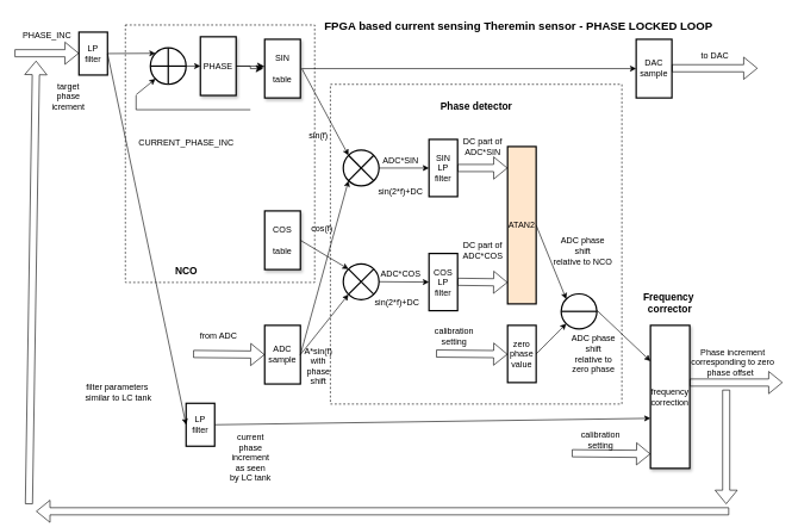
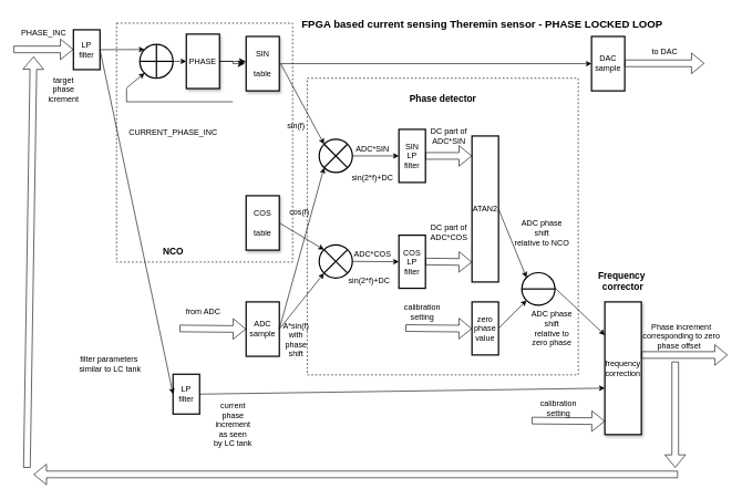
  <mxCell id="0" />
  <mxCell id="1" parent="0" />
  <mxCell id="2" value="" style="rounded=0;whiteSpace=wrap;html=1;fillColor=none;dashed=1;" vertex="1" parent="1"><mxGeometry x="175" y="34" width="265" height="360" as="geometry" /></mxCell>
  <mxCell id="3" value="" style="rounded=0;whiteSpace=wrap;html=1;fillColor=none;dashed=1;" vertex="1" parent="1"><mxGeometry x="462" y="117" width="408" height="447" as="geometry" /></mxCell>
  <mxCell id="4" value="PHASE" style="rounded=0;whiteSpace=wrap;html=1;strokeWidth=2;shadow=1;" parent="1" vertex="1"><mxGeometry x="280" y="50.5" width="50" height="82" as="geometry" /></mxCell>
  <mxCell id="5" value="LP &lt;br&gt;filter" style="rounded=0;whiteSpace=wrap;html=1;strokeWidth=2;" parent="1" vertex="1"><mxGeometry x="110" y="44" width="40" height="60" as="geometry" /></mxCell>
  <mxCell id="6" value="PHASE_INC" style="text;html=1;align=center;verticalAlign=middle;resizable=0;points=[];autosize=1;strokeColor=none;fillColor=none;" parent="1" vertex="1"><mxGeometry x="20" y="34" width="90" height="30" as="geometry" /></mxCell>
  <mxCell id="7" style="edgeStyle=orthogonalEdgeStyle;rounded=0;orthogonalLoop=1;jettySize=auto;html=1;exitX=1;exitY=0.5;exitDx=0;exitDy=0;entryX=0;entryY=0.5;entryDx=0;entryDy=0;" parent="1" source="8" target="4" edge="1"><mxGeometry relative="1" as="geometry" /></mxCell>
  <mxCell id="8" value="" style="shape=orEllipse;perimeter=ellipsePerimeter;whiteSpace=wrap;html=1;backgroundOutline=1;strokeWidth=2;shadow=0;" parent="1" vertex="1"><mxGeometry x="210" y="66" width="50" height="51" as="geometry" /></mxCell>
  <mxCell id="9" value="SIN&lt;br&gt;&lt;br&gt;table" style="rounded=0;whiteSpace=wrap;html=1;strokeWidth=2;perimeterSpacing=2;shadow=1;" parent="1" vertex="1"><mxGeometry x="370" y="54" width="50" height="82" as="geometry" /></mxCell>
  <mxCell id="10" value="COS&lt;br&gt;&lt;br&gt;table" style="rounded=0;whiteSpace=wrap;html=1;strokeWidth=2;shadow=1;" parent="1" vertex="1"><mxGeometry x="370" y="294" width="50" height="82" as="geometry" /></mxCell>
  <mxCell id="11" value="" style="edgeStyle=elbowEdgeStyle;elbow=horizontal;endArrow=classic;html=1;curved=0;rounded=0;endSize=8;startSize=8;entryX=0;entryY=0.5;entryDx=0;entryDy=0;exitX=1;exitY=0.5;exitDx=0;exitDy=0;" parent="1" source="4" edge="1"><mxGeometry width="50" height="50" relative="1" as="geometry"><mxPoint x="290" y="251" as="sourcePoint" /><mxPoint x="370" y="92" as="targetPoint" /></mxGeometry></mxCell>
  <mxCell id="12" value="" style="edgeStyle=elbowEdgeStyle;elbow=horizontal;endArrow=classic;html=1;curved=0;rounded=0;endSize=8;startSize=8;exitX=1;exitY=0.5;exitDx=0;exitDy=0;" parent="1" source="4" target="9" edge="1"><mxGeometry width="50" height="50" relative="1" as="geometry"><mxPoint x="240" y="314" as="sourcePoint" /><mxPoint x="290" y="264" as="targetPoint" /></mxGeometry></mxCell>
  <mxCell id="13" value="" style="shape=sumEllipse;perimeter=ellipsePerimeter;whiteSpace=wrap;html=1;backgroundOutline=1;strokeWidth=2;" parent="1" vertex="1"><mxGeometry x="480" y="209" width="50" height="50" as="geometry" /></mxCell>
  <mxCell id="14" value="" style="shape=sumEllipse;perimeter=ellipsePerimeter;whiteSpace=wrap;html=1;backgroundOutline=1;strokeWidth=2;" parent="1" vertex="1"><mxGeometry x="480" y="368" width="50" height="50" as="geometry" /></mxCell>
  <mxCell id="15" value="" style="endArrow=classic;html=1;rounded=0;entryX=0;entryY=0;entryDx=0;entryDy=0;exitX=1;exitY=0.5;exitDx=0;exitDy=0;" parent="1" source="9" target="13" edge="1"><mxGeometry width="50" height="50" relative="1" as="geometry"><mxPoint x="450" y="117" as="sourcePoint" /><mxPoint x="518.787" y="145.787" as="targetPoint" /></mxGeometry></mxCell>
  <mxCell id="16" value="" style="endArrow=classic;html=1;rounded=0;entryX=0;entryY=0;entryDx=0;entryDy=0;exitX=1;exitY=0.5;exitDx=0;exitDy=0;" parent="1" source="10" target="14" edge="1"><mxGeometry width="50" height="50" relative="1" as="geometry"><mxPoint x="450" y="384" as="sourcePoint" /><mxPoint x="505" y="418" as="targetPoint" /></mxGeometry></mxCell>
  <mxCell id="17" value="ADC&lt;br&gt;sample" style="rounded=0;whiteSpace=wrap;html=1;strokeWidth=2;" parent="1" vertex="1"><mxGeometry x="370" y="454" width="50" height="82" as="geometry" /></mxCell>
  <mxCell id="18" value="" style="shape=flexArrow;endArrow=classic;html=1;rounded=0;entryX=0;entryY=0.5;entryDx=0;entryDy=0;" parent="1" target="17" edge="1"><mxGeometry width="50" height="50" relative="1" as="geometry"><mxPoint x="270" y="494" as="sourcePoint" /><mxPoint x="380" y="518" as="targetPoint" /></mxGeometry></mxCell>
  <mxCell id="19" value="" style="endArrow=classic;html=1;rounded=0;entryX=0;entryY=1;entryDx=0;entryDy=0;exitX=1;exitY=0.5;exitDx=0;exitDy=0;" parent="1" source="17" target="13" edge="1"><mxGeometry width="50" height="50" relative="1" as="geometry"><mxPoint x="450" y="454" as="sourcePoint" /><mxPoint x="380" y="334" as="targetPoint" /></mxGeometry></mxCell>
  <mxCell id="20" value="" style="endArrow=classic;html=1;rounded=0;entryX=0;entryY=1;entryDx=0;entryDy=0;exitX=1;exitY=0.5;exitDx=0;exitDy=0;" parent="1" source="17" target="14" edge="1"><mxGeometry width="50" height="50" relative="1" as="geometry"><mxPoint x="450" y="508" as="sourcePoint" /><mxPoint x="500" y="458" as="targetPoint" /></mxGeometry></mxCell>
  <mxCell id="21" value="" style="endArrow=classic;html=1;rounded=0;exitX=1;exitY=0.5;exitDx=0;exitDy=0;entryX=0;entryY=0.5;entryDx=0;entryDy=0;" parent="1" source="13" target="33" edge="1"><mxGeometry width="50" height="50" relative="1" as="geometry"><mxPoint x="590" y="164" as="sourcePoint" /><mxPoint x="570" y="234" as="targetPoint" /></mxGeometry></mxCell>
  <mxCell id="22" value="" style="endArrow=classic;html=1;rounded=0;exitX=1;exitY=0.5;exitDx=0;exitDy=0;entryX=0;entryY=0.5;entryDx=0;entryDy=0;" parent="1" source="14" target="32" edge="1"><mxGeometry width="50" height="50" relative="1" as="geometry"><mxPoint x="570" y="428" as="sourcePoint" /><mxPoint x="570" y="393" as="targetPoint" /></mxGeometry></mxCell>
  <mxCell id="23" value="DAC&lt;br&gt;sample" style="rounded=0;whiteSpace=wrap;html=1;strokeWidth=2;" parent="1" vertex="1"><mxGeometry x="890" y="54" width="50" height="82" as="geometry" /></mxCell>
  <mxCell id="24" value="" style="endArrow=classic;html=1;rounded=0;entryX=0;entryY=0.5;entryDx=0;entryDy=0;exitX=1;exitY=0.5;exitDx=0;exitDy=0;" parent="1" source="9" target="23" edge="1"><mxGeometry width="50" height="50" relative="1" as="geometry"><mxPoint x="471" y="62" as="sourcePoint" /><mxPoint x="570" y="128" as="targetPoint" /></mxGeometry></mxCell>
  <mxCell id="25" value="" style="shape=flexArrow;endArrow=classic;html=1;rounded=0;entryX=0;entryY=0.5;entryDx=0;entryDy=0;" parent="1" edge="1"><mxGeometry width="50" height="50" relative="1" as="geometry"><mxPoint x="940" y="94.5" as="sourcePoint" /><mxPoint x="1060" y="94.5" as="targetPoint" /></mxGeometry></mxCell>
  <mxCell id="26" value="" style="endArrow=classic;html=1;rounded=0;entryX=0;entryY=0;entryDx=0;entryDy=0;exitX=1;exitY=0.5;exitDx=0;exitDy=0;" parent="1" source="5" target="8" edge="1"><mxGeometry width="50" height="50" relative="1" as="geometry"><mxPoint x="150" y="31.5" as="sourcePoint" /><mxPoint x="200" y="-18.5" as="targetPoint" /></mxGeometry></mxCell>
  <mxCell id="27" value="" style="endArrow=none;html=1;rounded=0;" parent="1" edge="1"><mxGeometry width="50" height="50" relative="1" as="geometry"><mxPoint x="190" y="152.5" as="sourcePoint" /><mxPoint x="350" y="152.5" as="targetPoint" /></mxGeometry></mxCell>
  <mxCell id="28" value="" style="endArrow=none;html=1;rounded=0;" parent="1" edge="1"><mxGeometry width="50" height="50" relative="1" as="geometry"><mxPoint x="190" y="152.5" as="sourcePoint" /><mxPoint x="190" y="132.5" as="targetPoint" /></mxGeometry></mxCell>
  <mxCell id="29" value="" style="endArrow=classic;html=1;rounded=0;entryX=0;entryY=1;entryDx=0;entryDy=0;" parent="1" target="8" edge="1"><mxGeometry width="50" height="50" relative="1" as="geometry"><mxPoint x="190" y="131.5" as="sourcePoint" /><mxPoint x="150" y="121.5" as="targetPoint" /></mxGeometry></mxCell>
  <mxCell id="30" value="from ADC" style="text;html=1;align=center;verticalAlign=middle;resizable=0;points=[];autosize=1;strokeColor=none;fillColor=none;" parent="1" vertex="1"><mxGeometry x="265" y="454" width="80" height="30" as="geometry" /></mxCell>
  <mxCell id="31" value="to DAC" style="text;html=1;align=center;verticalAlign=middle;resizable=0;points=[];autosize=1;strokeColor=none;fillColor=none;" parent="1" vertex="1"><mxGeometry x="970" y="62" width="60" height="30" as="geometry" /></mxCell>
  <mxCell id="32" value="COS&lt;br&gt;LP&lt;br&gt;filter" style="rounded=0;whiteSpace=wrap;html=1;strokeWidth=2;" parent="1" vertex="1"><mxGeometry x="600" y="353.5" width="40" height="80" as="geometry" /></mxCell>
  <mxCell id="33" value="SIN&lt;br&gt;LP&lt;br&gt;filter" style="rounded=0;whiteSpace=wrap;html=1;strokeWidth=2;" parent="1" vertex="1"><mxGeometry x="600" y="194" width="40" height="80" as="geometry" /></mxCell>
  <mxCell id="34" value="" style="shape=flexArrow;endArrow=classic;html=1;rounded=0;exitX=1;exitY=0.5;exitDx=0;exitDy=0;" parent="1" source="33" edge="1"><mxGeometry width="50" height="50" relative="1" as="geometry"><mxPoint x="640" y="239.5" as="sourcePoint" /><mxPoint x="710" y="234" as="targetPoint" /></mxGeometry></mxCell>
  <mxCell id="35" value="" style="shape=flexArrow;endArrow=classic;html=1;rounded=0;exitX=1;exitY=0.5;exitDx=0;exitDy=0;" parent="1" edge="1"><mxGeometry width="50" height="50" relative="1" as="geometry"><mxPoint x="640" y="393.07" as="sourcePoint" /><mxPoint x="710" y="394" as="targetPoint" /></mxGeometry></mxCell>
  <mxCell id="36" value="DC part of&lt;br&gt;ADC*SIN" style="text;html=1;align=center;verticalAlign=middle;resizable=0;points=[];autosize=1;strokeColor=none;fillColor=none;" parent="1" vertex="1"><mxGeometry x="635" y="184" width="80" height="40" as="geometry" /></mxCell>
  <mxCell id="37" value="DC part of&lt;br&gt;ADC*COS" style="text;html=1;align=center;verticalAlign=middle;resizable=0;points=[];autosize=1;strokeColor=none;fillColor=none;" parent="1" vertex="1"><mxGeometry x="635" y="329.5" width="80" height="40" as="geometry" /></mxCell>
  <mxCell id="38" value="&lt;font style=&quot;font-size: 16px;&quot;&gt;&lt;b&gt;FPGA based current sensing Theremin sensor - PHASE LOCKED LOOP&lt;/b&gt;&lt;/font&gt;" style="text;html=1;align=center;verticalAlign=middle;resizable=0;points=[];autosize=1;strokeColor=none;fillColor=none;" parent="1" vertex="1"><mxGeometry x="440" y="20.5" width="570" height="30" as="geometry" /></mxCell>
  <mxCell id="39" value="LP &lt;br&gt;filter" style="rounded=0;whiteSpace=wrap;html=1;strokeWidth=2;" parent="1" vertex="1"><mxGeometry x="260" y="563" width="40" height="60" as="geometry" /></mxCell>
  <mxCell id="40" value="" style="endArrow=classic;html=1;rounded=0;entryX=0;entryY=0.5;entryDx=0;entryDy=0;exitX=1;exitY=0.5;exitDx=0;exitDy=0;" parent="1" source="5" target="39" edge="1"><mxGeometry width="50" height="50" relative="1" as="geometry"><mxPoint x="160" y="84" as="sourcePoint" /><mxPoint x="227" y="84" as="targetPoint" /></mxGeometry></mxCell>
  <mxCell id="41" value="" style="shape=flexArrow;endArrow=classic;html=1;rounded=0;exitX=1;exitY=0.5;exitDx=0;exitDy=0;" parent="1" edge="1"><mxGeometry width="50" height="50" relative="1" as="geometry"><mxPoint x="20" y="73.5" as="sourcePoint" /><mxPoint x="110" y="73.5" as="targetPoint" /></mxGeometry></mxCell>
  <mxCell id="42" value="target&lt;br&gt;phase&lt;br&gt;icrement" style="text;html=1;align=center;verticalAlign=middle;resizable=0;points=[];autosize=1;strokeColor=none;fillColor=none;" parent="1" vertex="1"><mxGeometry x="60" y="104" width="70" height="60" as="geometry" /></mxCell>
  <mxCell id="43" value="current&lt;br&gt;phase&lt;br&gt;increment&lt;br&gt;as seen&lt;br&gt;by LC tank" style="text;html=1;align=center;verticalAlign=middle;resizable=0;points=[];autosize=1;strokeColor=none;fillColor=none;" parent="1" vertex="1"><mxGeometry x="310" y="594" width="80" height="90" as="geometry" /></mxCell>
  <mxCell id="44" value="CURRENT_PHASE_INC" style="text;html=1;align=center;verticalAlign=middle;resizable=0;points=[];autosize=1;strokeColor=none;fillColor=none;" parent="1" vertex="1"><mxGeometry x="180" y="184" width="160" height="30" as="geometry" /></mxCell>
  <mxCell id="45" value="ADC*SIN" style="text;html=1;align=center;verticalAlign=middle;resizable=0;points=[];autosize=1;strokeColor=none;fillColor=none;" vertex="1" parent="1"><mxGeometry x="525" y="209" width="70" height="30" as="geometry" /></mxCell>
  <mxCell id="46" value="ADC*COS" style="text;html=1;align=center;verticalAlign=middle;resizable=0;points=[];autosize=1;strokeColor=none;fillColor=none;" vertex="1" parent="1"><mxGeometry x="520" y="368" width="80" height="30" as="geometry" /></mxCell>
- <mxCell id="47" value="ATAN2" style="rounded=0;whiteSpace=wrap;html=1;strokeWidth=2;fillColor=#ffe6cc;" vertex="1" parent="1"><mxGeometry x="710" y="204" width="40" height="220" as="geometry" /></mxCell>
+ <mxCell id="47" value="ATAN2" style="rounded=0;whiteSpace=wrap;html=1;strokeWidth=2;" vertex="1" parent="1"><mxGeometry x="710" y="204" width="40" height="220" as="geometry" /></mxCell>
  <mxCell id="48" value="ADC phase&lt;br&gt;shift &lt;br&gt;relative to NCO" style="text;html=1;align=center;verticalAlign=middle;resizable=0;points=[];autosize=1;strokeColor=none;fillColor=none;" vertex="1" parent="1"><mxGeometry x="760" y="319.5" width="110" height="60" as="geometry" /></mxCell>
  <mxCell id="49" value="" style="shape=lineEllipse;perimeter=ellipsePerimeter;whiteSpace=wrap;html=1;backgroundOutline=1;strokeWidth=2;" vertex="1" parent="1"><mxGeometry x="785" y="410" width="50" height="49" as="geometry" /></mxCell>
  <mxCell id="50" value="zero phase&lt;br&gt;value" style="rounded=0;whiteSpace=wrap;html=1;strokeWidth=2;" vertex="1" parent="1"><mxGeometry x="710" y="454" width="40" height="80" as="geometry" /></mxCell>
  <mxCell id="51" value="" style="endArrow=classic;html=1;rounded=0;exitX=1;exitY=0.5;exitDx=0;exitDy=0;entryX=0;entryY=0;entryDx=0;entryDy=0;" edge="1" parent="1" source="47" target="49"><mxGeometry width="50" height="50" relative="1" as="geometry"><mxPoint x="880" y="464" as="sourcePoint" /><mxPoint x="930" y="414" as="targetPoint" /></mxGeometry></mxCell>
  <mxCell id="52" value="" style="endArrow=classic;html=1;rounded=0;exitX=1;exitY=0.5;exitDx=0;exitDy=0;entryX=0;entryY=1;entryDx=0;entryDy=0;" edge="1" parent="1" source="50" target="49"><mxGeometry width="50" height="50" relative="1" as="geometry"><mxPoint x="880" y="464" as="sourcePoint" /><mxPoint x="930" y="414" as="targetPoint" /></mxGeometry></mxCell>
  <mxCell id="53" value="frequency&lt;br&gt;correction" style="rounded=0;whiteSpace=wrap;html=1;strokeWidth=2;shadow=1;" vertex="1" parent="1"><mxGeometry x="910" y="454" width="55" height="200" as="geometry" /></mxCell>
  <mxCell id="54" value="" style="endArrow=classic;html=1;rounded=0;exitX=1;exitY=0.5;exitDx=0;exitDy=0;" edge="1" parent="1" source="39"><mxGeometry width="50" height="50" relative="1" as="geometry"><mxPoint x="530" y="444" as="sourcePoint" /><mxPoint x="910" y="584" as="targetPoint" /></mxGeometry></mxCell>
  <mxCell id="55" value="" style="endArrow=classic;html=1;rounded=0;entryX=0;entryY=0.25;entryDx=0;entryDy=0;" edge="1" parent="1" target="53"><mxGeometry width="50" height="50" relative="1" as="geometry"><mxPoint x="835" y="433" as="sourcePoint" /><mxPoint x="885" y="383" as="targetPoint" /></mxGeometry></mxCell>
  <mxCell id="56" value="" style="shape=flexArrow;endArrow=classic;html=1;rounded=0;" edge="1" parent="1"><mxGeometry width="50" height="50" relative="1" as="geometry"><mxPoint x="965" y="534" as="sourcePoint" /><mxPoint x="1095" y="534" as="targetPoint" /></mxGeometry></mxCell>
  <mxCell id="57" value="Phase increment &lt;br&gt;corresponding to zero&lt;br&gt;phase offset&amp;nbsp;&amp;nbsp;" style="text;html=1;align=center;verticalAlign=middle;resizable=0;points=[];autosize=1;strokeColor=none;fillColor=none;" vertex="1" parent="1"><mxGeometry x="955" y="476" width="140" height="60" as="geometry" /></mxCell>
  <mxCell id="58" value="" style="shape=flexArrow;endArrow=classic;html=1;rounded=0;" edge="1" parent="1"><mxGeometry width="50" height="50" relative="1" as="geometry"><mxPoint x="1016" y="544" as="sourcePoint" /><mxPoint x="1016" y="704" as="targetPoint" /></mxGeometry></mxCell>
  <mxCell id="59" value="filter parameters&amp;nbsp;&lt;br&gt;similar to LC tank" style="text;html=1;align=center;verticalAlign=middle;resizable=0;points=[];autosize=1;strokeColor=none;fillColor=none;" vertex="1" parent="1"><mxGeometry x="105" y="528" width="120" height="40" as="geometry" /></mxCell>
  <mxCell id="60" value="" style="shape=flexArrow;endArrow=classic;html=1;rounded=0;" edge="1" parent="1"><mxGeometry width="50" height="50" relative="1" as="geometry"><mxPoint x="1020" y="714" as="sourcePoint" /><mxPoint x="50" y="714" as="targetPoint" /></mxGeometry></mxCell>
  <mxCell id="61" value="" style="shape=flexArrow;endArrow=classic;html=1;rounded=0;" edge="1" parent="1"><mxGeometry width="50" height="50" relative="1" as="geometry"><mxPoint x="40" y="704" as="sourcePoint" /><mxPoint x="50" y="84" as="targetPoint" /></mxGeometry></mxCell>
  <mxCell id="62" value="sin(2*f)+DC" style="text;html=1;align=center;verticalAlign=middle;resizable=0;points=[];autosize=1;strokeColor=none;fillColor=none;" vertex="1" parent="1"><mxGeometry x="515" y="252" width="90" height="30" as="geometry" /></mxCell>
  <mxCell id="63" value="sin(2*f)+DC" style="text;html=1;align=center;verticalAlign=middle;resizable=0;points=[];autosize=1;strokeColor=none;fillColor=none;" vertex="1" parent="1"><mxGeometry x="510" y="408" width="90" height="30" as="geometry" /></mxCell>
  <mxCell id="64" value="A*sin(f)&lt;br&gt;with&lt;br&gt;phase&lt;br&gt;shift" style="text;html=1;align=center;verticalAlign=middle;resizable=0;points=[];autosize=1;strokeColor=none;fillColor=none;" vertex="1" parent="1"><mxGeometry x="415" y="476" width="60" height="70" as="geometry" /></mxCell>
  <mxCell id="65" value="ADC phase&lt;br&gt;shift &lt;br&gt;relative to &lt;br&gt;zero phase" style="text;html=1;align=center;verticalAlign=middle;resizable=0;points=[];autosize=1;strokeColor=none;fillColor=none;" vertex="1" parent="1"><mxGeometry x="790" y="459" width="80" height="70" as="geometry" /></mxCell>
  <mxCell id="66" value="" style="shape=flexArrow;endArrow=classic;html=1;rounded=0;entryX=0;entryY=0.5;entryDx=0;entryDy=0;" edge="1" parent="1"><mxGeometry width="50" height="50" relative="1" as="geometry"><mxPoint x="610" y="493.41" as="sourcePoint" /><mxPoint x="710" y="494.41" as="targetPoint" /></mxGeometry></mxCell>
  <mxCell id="67" value="calibration&lt;br&gt;setting" style="text;html=1;align=center;verticalAlign=middle;resizable=0;points=[];autosize=1;strokeColor=none;fillColor=none;" vertex="1" parent="1"><mxGeometry x="595" y="449" width="80" height="40" as="geometry" /></mxCell>
  <mxCell id="68" value="&lt;b&gt;&lt;font style=&quot;font-size: 14px;&quot;&gt;NCO&lt;/font&gt;&lt;/b&gt;" style="text;html=1;align=center;verticalAlign=middle;resizable=0;points=[];autosize=1;strokeColor=none;fillColor=none;" vertex="1" parent="1"><mxGeometry x="235" y="363" width="50" height="30" as="geometry" /></mxCell>
  <mxCell id="69" value="&lt;b&gt;&lt;font style=&quot;font-size: 14px;&quot;&gt;Phase detector&lt;/font&gt;&lt;/b&gt;" style="text;html=1;align=center;verticalAlign=middle;resizable=0;points=[];autosize=1;strokeColor=none;fillColor=none;" vertex="1" parent="1"><mxGeometry x="606" y="132.5" width="120" height="30" as="geometry" /></mxCell>
  <mxCell id="70" value="sin(f)" style="text;html=1;align=center;verticalAlign=middle;resizable=0;points=[];autosize=1;strokeColor=none;fillColor=none;" vertex="1" parent="1"><mxGeometry x="420" y="174" width="50" height="30" as="geometry" /></mxCell>
  <mxCell id="71" value="cos(f)" style="text;html=1;align=center;verticalAlign=middle;resizable=0;points=[];autosize=1;strokeColor=none;fillColor=none;" vertex="1" parent="1"><mxGeometry x="425" y="304" width="50" height="30" as="geometry" /></mxCell>
  <mxCell id="72" value="&lt;b&gt;&lt;font style=&quot;font-size: 14px;&quot;&gt;Frequency&lt;br&gt;&amp;nbsp;corrector&lt;/font&gt;&lt;/b&gt;" style="text;html=1;align=center;verticalAlign=middle;resizable=0;points=[];autosize=1;strokeColor=none;fillColor=none;" vertex="1" parent="1"><mxGeometry x="890" y="398" width="90" height="50" as="geometry" /></mxCell>
  <mxCell id="73" value="" style="shape=flexArrow;endArrow=classic;html=1;rounded=0;entryX=0;entryY=0.899;entryDx=0;entryDy=0;entryPerimeter=0;" edge="1" parent="1" target="53"><mxGeometry width="50" height="50" relative="1" as="geometry"><mxPoint x="800" y="632.82" as="sourcePoint" /><mxPoint x="900" y="633.82" as="targetPoint" /></mxGeometry></mxCell>
  <mxCell id="74" value="calibration&lt;br&gt;setting" style="text;html=1;align=center;verticalAlign=middle;resizable=0;points=[];autosize=1;strokeColor=none;fillColor=none;" vertex="1" parent="1"><mxGeometry x="800" y="594" width="80" height="40" as="geometry" /></mxCell>
